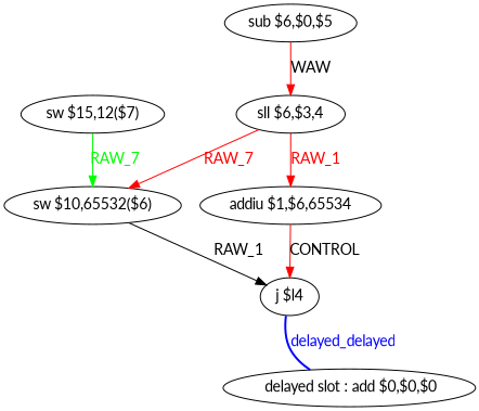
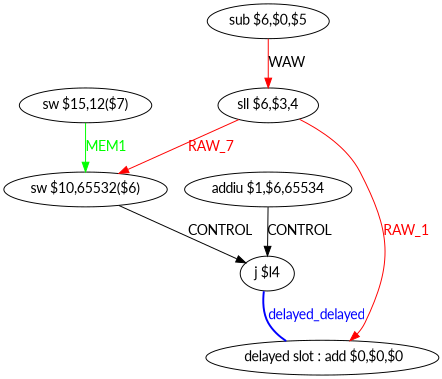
  digraph {
    fontname=Lato
    node [fontname=Lato shape=ellipse]
    edge [color=red fontname=Lato]
    n1 [label=" delayed slot : add $0,$0,$0"]
    n2 [label="j $l4"]
    n3 [label="sub $6,$0,$5"]
    n4 [label="sll $6,$3,4"]
    n5 [label="sw $10,65532($6)"]
    n6 [label="addiu $1,$6,65534"]
    n7 [label="sw $15,12($7)"]
    n2 -> n1 [color=blue dir=none fontcolor=blue label=delayed_delayed style=bold]
    n3 -> n4 [label=WAW]
    n4 -> n5 [fontcolor=red label=RAW_7]
-   n4 -> n6 [fontcolor=red label=RAW_1]
-   n5 -> n2 [label=RAW_1 color=""]
-   n6 -> n2 [label=CONTROL]
-   n7 -> n5 [color=green fontcolor=green label=RAW_7]
+   n4 -> n1 [fontcolor=red label=RAW_1]
+   n5 -> n2 [label=CONTROL color=""]
+   n6 -> n2 [label=CONTROL color=""]
+   n7 -> n5 [color=green fontcolor=green label=MEM1]
  }
